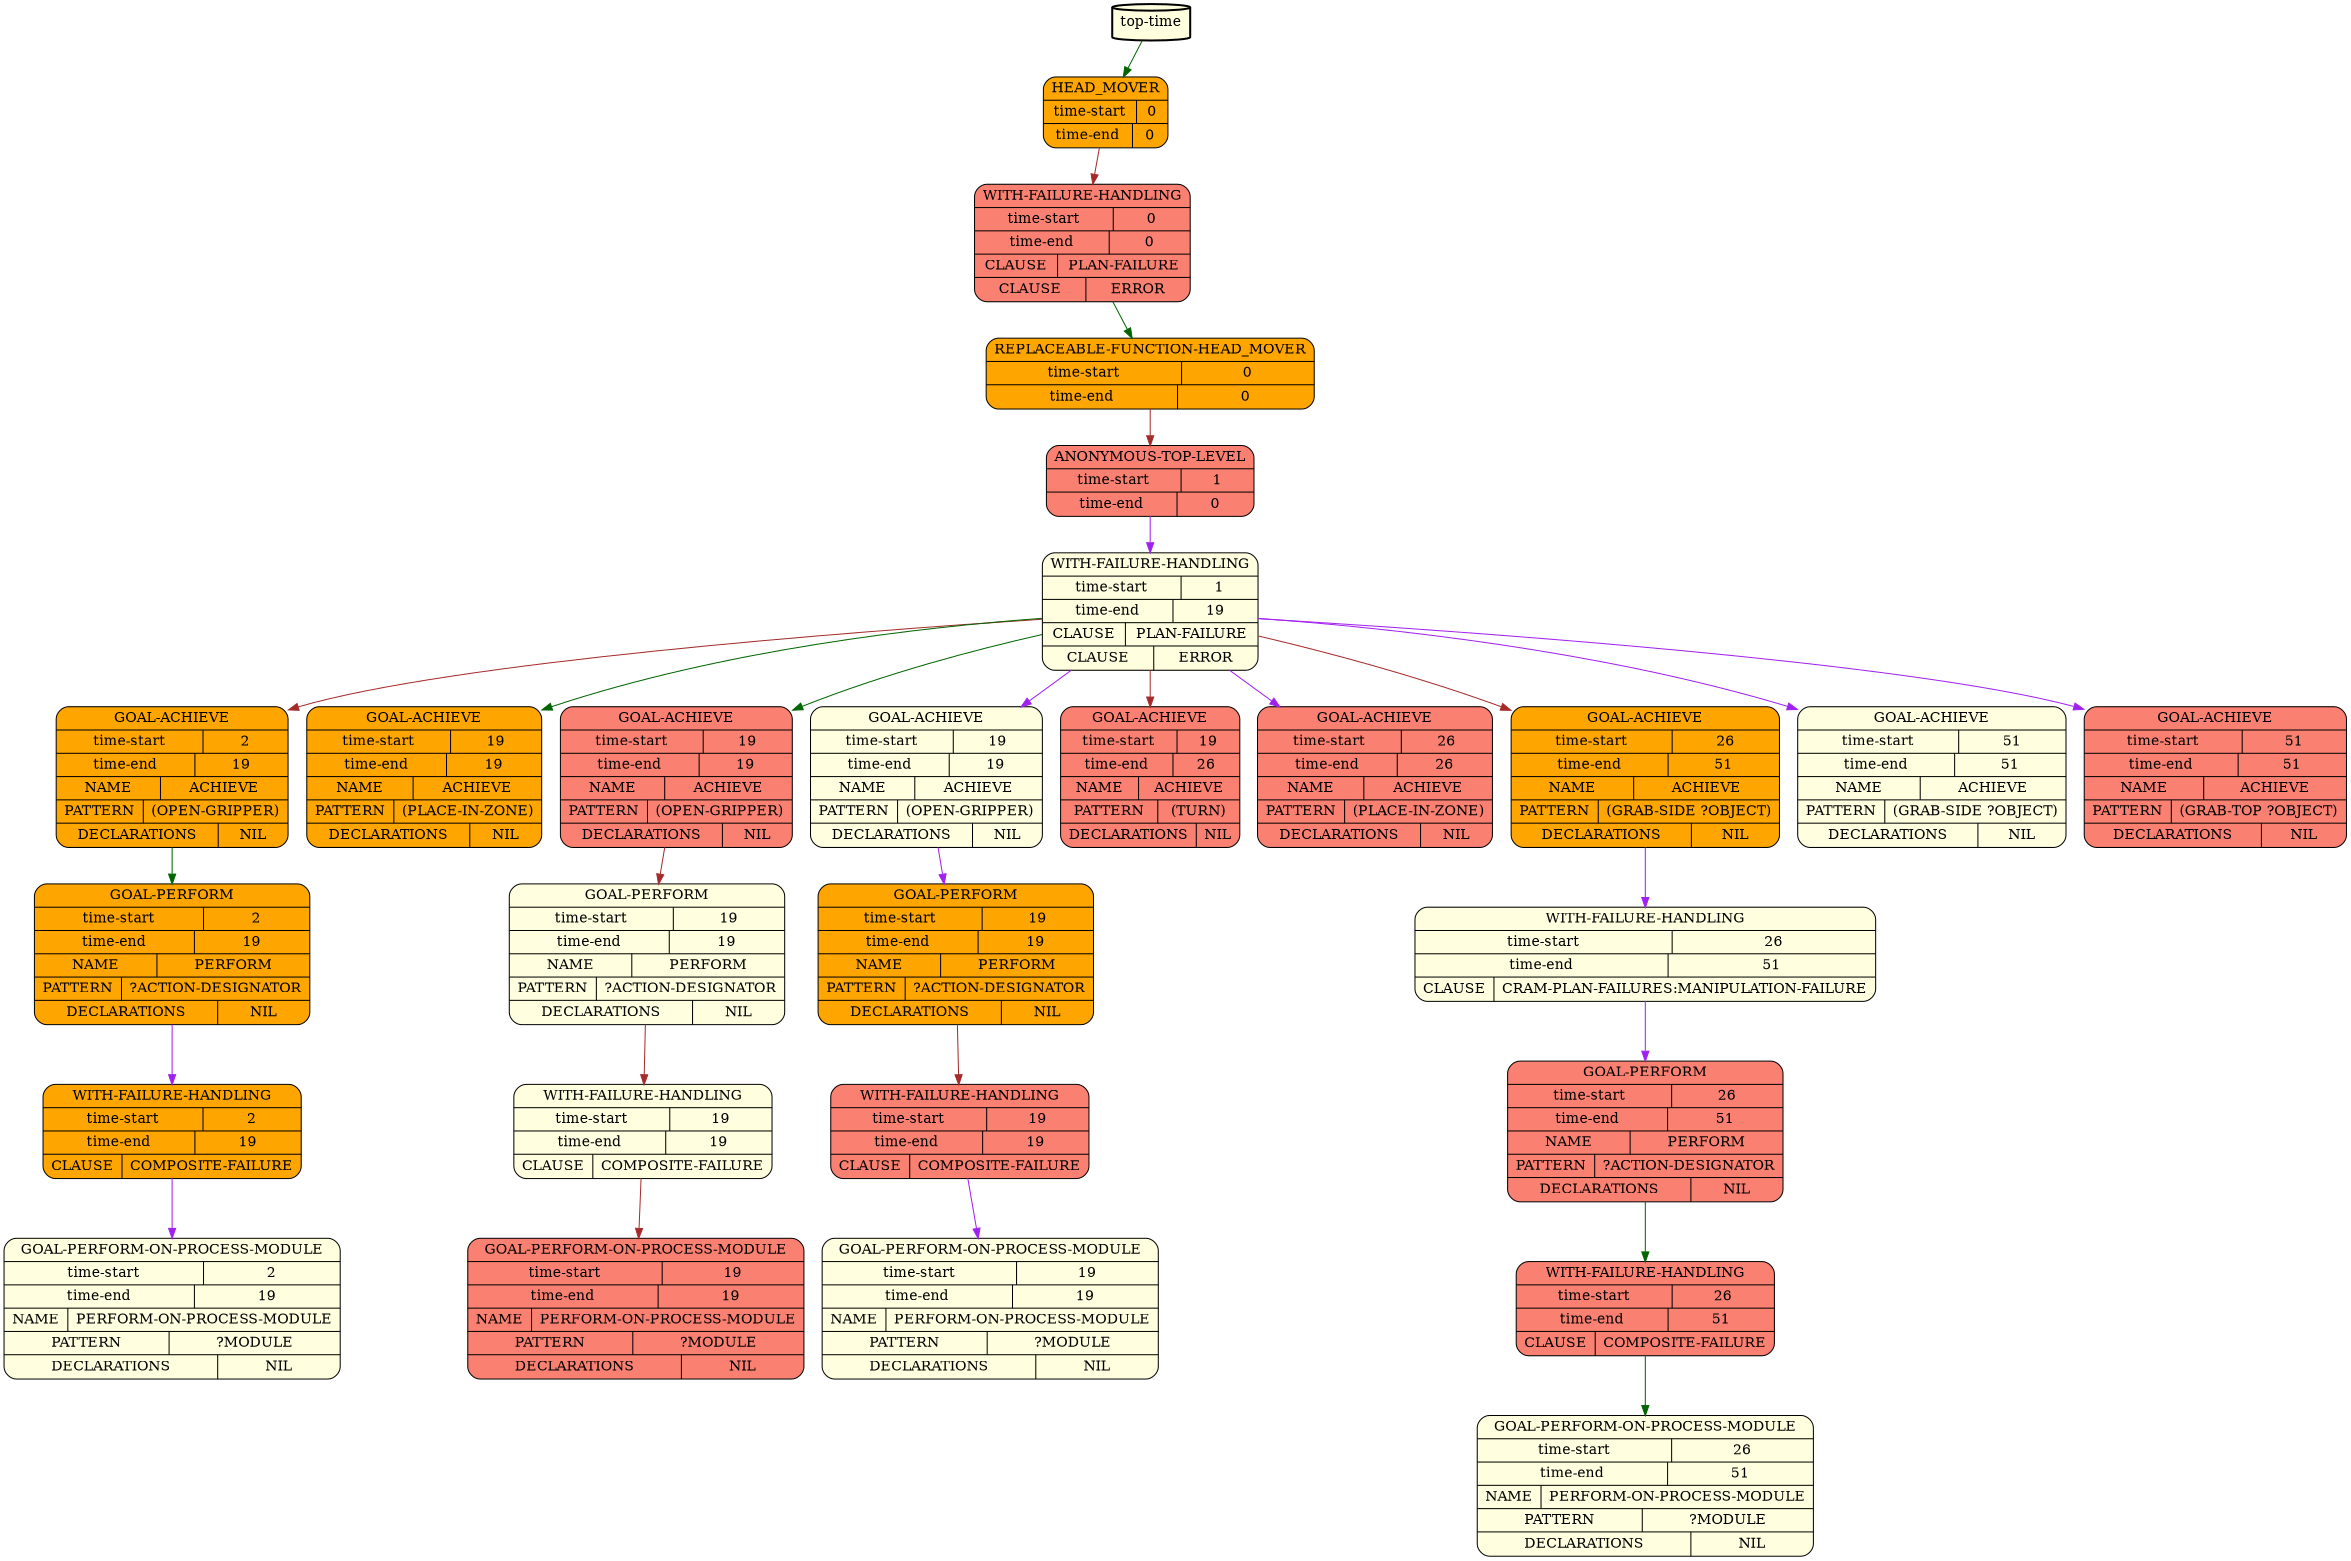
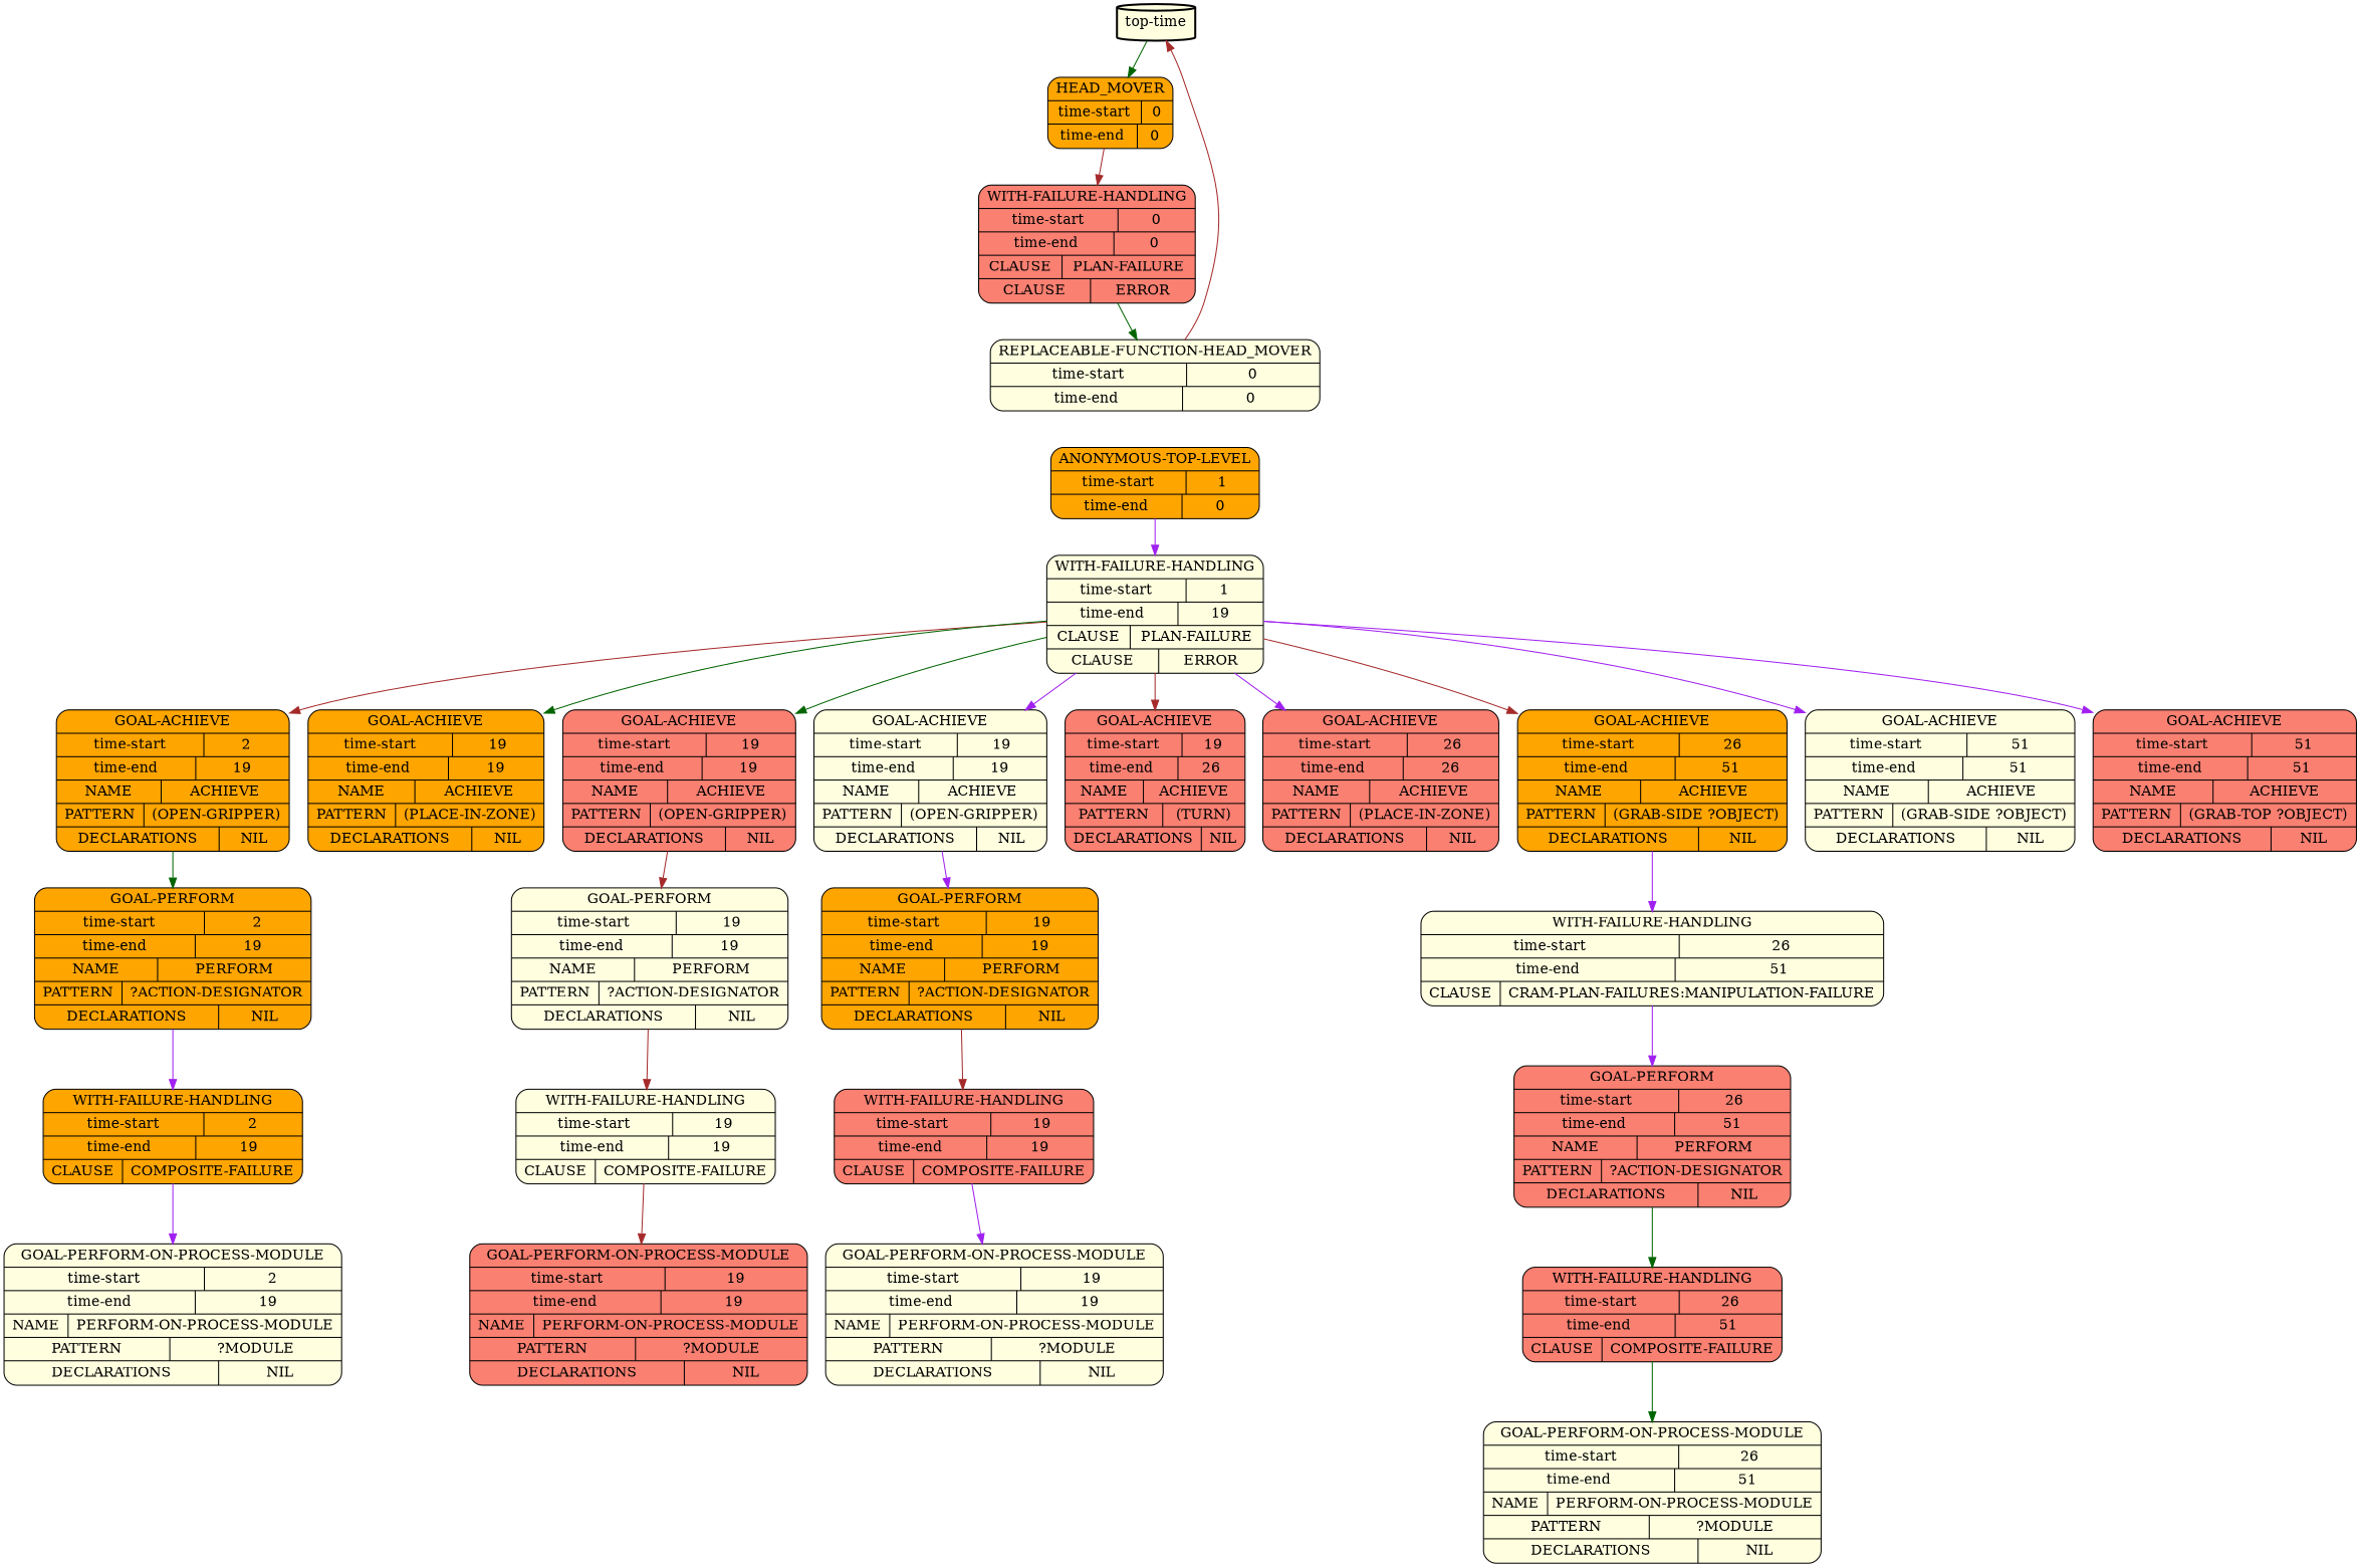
  digraph {
    node [fillcolor=lightyellow shape=Mrecord style=filled]
    edge [color=purple]
    n1 [label="top-time" shape=cylinder style="bold,filled"]
    n2 [fillcolor=orange label="{HEAD_MOVER|{time-start | 0}|{time-end | 0}}"]
    n3 [fillcolor=salmon label="{WITH-FAILURE-HANDLING|{time-start | 0}|{time-end | 0}|{CLAUSE | PLAN-FAILURE}|{CLAUSE | ERROR}}"]
-   n4 [fillcolor=orange label="{REPLACEABLE-FUNCTION-HEAD_MOVER|{time-start | 0}|{time-end | 0}}"]
-   n5 [fillcolor=salmon label="{ANONYMOUS-TOP-LEVEL|{time-start | 1}|{time-end | 0}}"]
+   n4 [label="{REPLACEABLE-FUNCTION-HEAD_MOVER|{time-start | 0}|{time-end | 0}}"]
+   n5 [fillcolor=orange label="{ANONYMOUS-TOP-LEVEL|{time-start | 1}|{time-end | 0}}"]
    n6 [label="{WITH-FAILURE-HANDLING|{time-start | 1}|{time-end | 19}|{CLAUSE | PLAN-FAILURE}|{CLAUSE | ERROR}}"]
    n7 [fillcolor=orange label="{GOAL-ACHIEVE|{time-start | 2}|{time-end | 19}|{NAME | ACHIEVE}|{PATTERN | (OPEN-GRIPPER)}|{DECLARATIONS | NIL}}"]
    n8 [fillcolor=orange label="{GOAL-ACHIEVE|{time-start | 19}|{time-end | 19}|{NAME | ACHIEVE}|{PATTERN | (PLACE-IN-ZONE)}|{DECLARATIONS | NIL}}"]
    n9 [fillcolor=salmon label="{GOAL-ACHIEVE|{time-start | 19}|{time-end | 19}|{NAME | ACHIEVE}|{PATTERN | (OPEN-GRIPPER)}|{DECLARATIONS | NIL}}"]
    n10 [label="{GOAL-ACHIEVE|{time-start | 19}|{time-end | 19}|{NAME | ACHIEVE}|{PATTERN | (OPEN-GRIPPER)}|{DECLARATIONS | NIL}}"]
    n11 [fillcolor=salmon label="{GOAL-ACHIEVE|{time-start | 19}|{time-end | 26}|{NAME | ACHIEVE}|{PATTERN | (TURN)}|{DECLARATIONS | NIL}}"]
    n12 [fillcolor=salmon label="{GOAL-ACHIEVE|{time-start | 26}|{time-end | 26}|{NAME | ACHIEVE}|{PATTERN | (PLACE-IN-ZONE)}|{DECLARATIONS | NIL}}"]
    n13 [fillcolor=orange label="{GOAL-ACHIEVE|{time-start | 26}|{time-end | 51}|{NAME | ACHIEVE}|{PATTERN | (GRAB-SIDE ?OBJECT)}|{DECLARATIONS | NIL}}"]
    n14 [label="{GOAL-ACHIEVE|{time-start | 51}|{time-end | 51}|{NAME | ACHIEVE}|{PATTERN | (GRAB-SIDE ?OBJECT)}|{DECLARATIONS | NIL}}"]
    n15 [fillcolor=salmon label="{GOAL-ACHIEVE|{time-start | 51}|{time-end | 51}|{NAME | ACHIEVE}|{PATTERN | (GRAB-TOP ?OBJECT)}|{DECLARATIONS | NIL}}"]
    n16 [fillcolor=orange label="{GOAL-PERFORM|{time-start | 2}|{time-end | 19}|{NAME | PERFORM}|{PATTERN | ?ACTION-DESIGNATOR}|{DECLARATIONS | NIL}}"]
    n17 [label="{GOAL-PERFORM|{time-start | 19}|{time-end | 19}|{NAME | PERFORM}|{PATTERN | ?ACTION-DESIGNATOR}|{DECLARATIONS | NIL}}"]
    n18 [fillcolor=orange label="{GOAL-PERFORM|{time-start | 19}|{time-end | 19}|{NAME | PERFORM}|{PATTERN | ?ACTION-DESIGNATOR}|{DECLARATIONS | NIL}}"]
    n19 [label="{WITH-FAILURE-HANDLING|{time-start | 26}|{time-end | 51}|{CLAUSE | CRAM-PLAN-FAILURES:MANIPULATION-FAILURE}}"]
    n20 [fillcolor=orange label="{WITH-FAILURE-HANDLING|{time-start | 2}|{time-end | 19}|{CLAUSE | COMPOSITE-FAILURE}}"]
    n21 [label="{GOAL-PERFORM-ON-PROCESS-MODULE|{time-start | 2}|{time-end | 19}|{NAME | PERFORM-ON-PROCESS-MODULE}|{PATTERN | ?MODULE}|{DECLARATIONS | NIL}}"]
    n22 [label="{WITH-FAILURE-HANDLING|{time-start | 19}|{time-end | 19}|{CLAUSE | COMPOSITE-FAILURE}}"]
    n23 [fillcolor=salmon label="{GOAL-PERFORM-ON-PROCESS-MODULE|{time-start | 19}|{time-end | 19}|{NAME | PERFORM-ON-PROCESS-MODULE}|{PATTERN | ?MODULE}|{DECLARATIONS | NIL}}"]
    n24 [fillcolor=salmon label="{WITH-FAILURE-HANDLING|{time-start | 19}|{time-end | 19}|{CLAUSE | COMPOSITE-FAILURE}}"]
    n25 [label="{GOAL-PERFORM-ON-PROCESS-MODULE|{time-start | 19}|{time-end | 19}|{NAME | PERFORM-ON-PROCESS-MODULE}|{PATTERN | ?MODULE}|{DECLARATIONS | NIL}}"]
    n26 [fillcolor=salmon label="{GOAL-PERFORM|{time-start | 26}|{time-end | 51}|{NAME | PERFORM}|{PATTERN | ?ACTION-DESIGNATOR}|{DECLARATIONS | NIL}}"]
    n27 [fillcolor=salmon label="{WITH-FAILURE-HANDLING|{time-start | 26}|{time-end | 51}|{CLAUSE | COMPOSITE-FAILURE}}"]
    n28 [label="{GOAL-PERFORM-ON-PROCESS-MODULE|{time-start | 26}|{time-end | 51}|{NAME | PERFORM-ON-PROCESS-MODULE}|{PATTERN | ?MODULE}|{DECLARATIONS | NIL}}"]
    n1 -> n2 [color=darkgreen]
    n2 -> n3 [color=brown]
    n3 -> n4 [color=darkgreen]
-   n4 -> n5 [color=brown]
+   n4 -> n1 [color=brown]
    n5 -> n6
    n6 -> n7 [color=brown]
    n6 -> n8 [color=darkgreen]
    n6 -> n9 [color=darkgreen]
    n6 -> n10
    n6 -> n11 [color=brown]
    n6 -> n12
    n6 -> n13 [color=brown]
    n6 -> n14
    n6 -> n15
    n7 -> n16 [color=darkgreen]
    n9 -> n17 [color=brown]
    n10 -> n18
    n13 -> n19
    n16 -> n20
    n17 -> n22 [color=brown]
    n18 -> n24 [color=brown]
    n19 -> n26
    n20 -> n21
    n22 -> n23 [color=brown]
    n24 -> n25
    n26 -> n27 [color=darkgreen]
    n27 -> n28 [color=darkgreen]
  }
